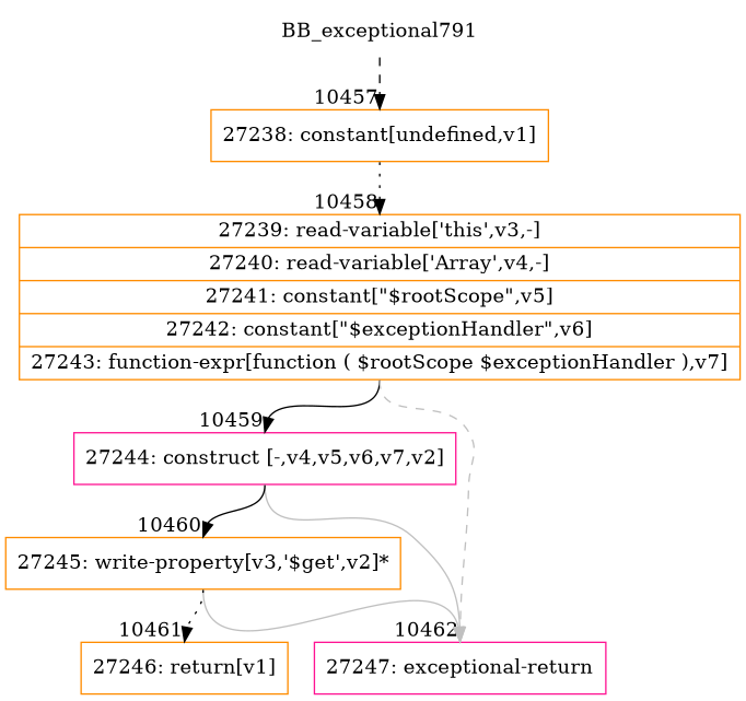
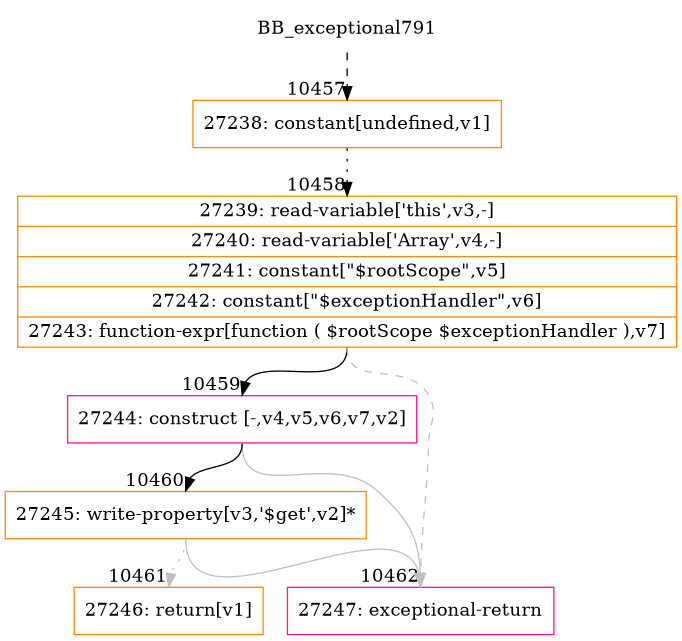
  digraph {
    rankdir=TD
    node [color=darkorange shape=record]
    edge [headport=n style=solid tailport=s]
    n1 [color=deeppink label=BB_exceptional791 shape=none]
    n2 [label="{27238: constant[undefined,v1]}"]
    n3 [label="{27239: read-variable['this',v3,-]|27240: read-variable['Array',v4,-]|27241: constant[\"$rootScope\",v5]|27242: constant[\"$exceptionHandler\",v6]|27243: function-expr[function ( $rootScope $exceptionHandler ),v7]}"]
    n4 [color=deeppink label="{27244: construct [-,v4,v5,v6,v7,v2]}"]
    n5 [color=deeppink label="{27247: exceptional-return}"]
    n6 [label="{27245: write-property[v3,'$get',v2]*}"]
    n7 [label="{27246: return[v1]}"]
    n1 -> n2 [headlabel="    10457" style=dashed]
    n2 -> n3 [headlabel="      10458" style=dotted]
    n3 -> n4 [headlabel="      10459"]
    n3 -> n5 [color=gray headlabel="      10462" style=dashed]
    n4 -> n5 [color=gray]
    n4 -> n6 [headlabel="      10460"]
    n6 -> n5 [color=gray]
-   n6 -> n7 [headlabel="      10461" style=dotted]
+   n6 -> n7 [headlabel="      10461" style=dotted color=gray]
  }
